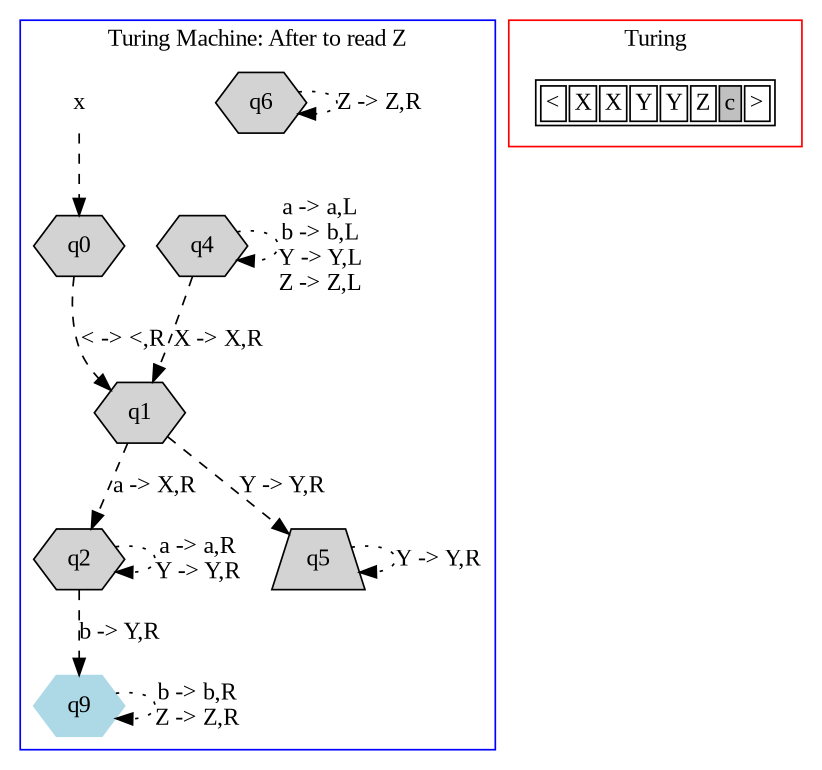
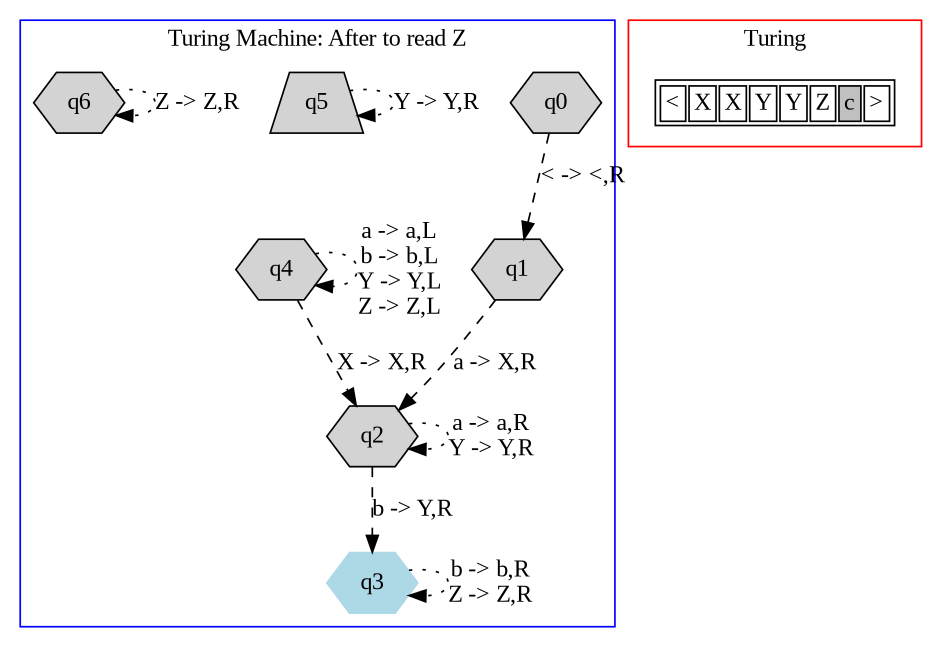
  digraph {
    fontname="Liberation Serif"
    node [fontname="Liberation Serif" shape=hexagon style=filled]
    edge [fontname="Liberation Serif" style=dashed]
    q0
    q1
    q2
    q5 [shape=trapezium]
-   q3 [color=lightblue label=q9]
+   q3 [color=lightblue]
    q4
    q6
-   x [color=white]
    n9 [label=<<TABLE> <TR> <TD><FONT>&lt;</FONT></TD> <TD><FONT>X</FONT></TD> <TD><FONT>X</FONT></TD> <TD><FONT>Y</FONT></TD> <TD><FONT>Y</FONT></TD> <TD><FONT>Z</FONT></TD> <TD BGCOLOR="gray"><FONT>c</FONT></TD> <TD><FONT>&gt;</FONT></TD> </TR> </TABLE>> shape=plaintext style=""]
    subgraph cluster_1 {
      color=blue
      label="Turing Machine: After to read Z"
      q0
      q1
      q2
      q5
      q3
      q4
      q6
-     x
    }
    subgraph cluster_2 {
      color=red
      label=Turing
      n9
    }
    q0 -> q1 [label="< -> <,R"]
    q1 -> q2 [label="a -> X,R"]
-   q1 -> q5 [label="Y -> Y,R"]
    q2 -> q2 [label="a -> a,R\nY -> Y,R" style=dotted]
    q2 -> q3 [label="b -> Y,R"]
    q5 -> q5 [label="Y -> Y,R" style=dotted]
    q3 -> q3 [label="b -> b,R\nZ -> Z,R" style=dotted]
-   q4 -> q1 [label="X -> X,R"]
+   q4 -> q2 [label="X -> X,R"]
    q4 -> q4 [label="a -> a,L\nb -> b,L\nY -> Y,L\nZ -> Z,L" style=dotted]
    q6 -> q6 [label="Z -> Z,R" style=dotted]
-   x -> q0
  }
